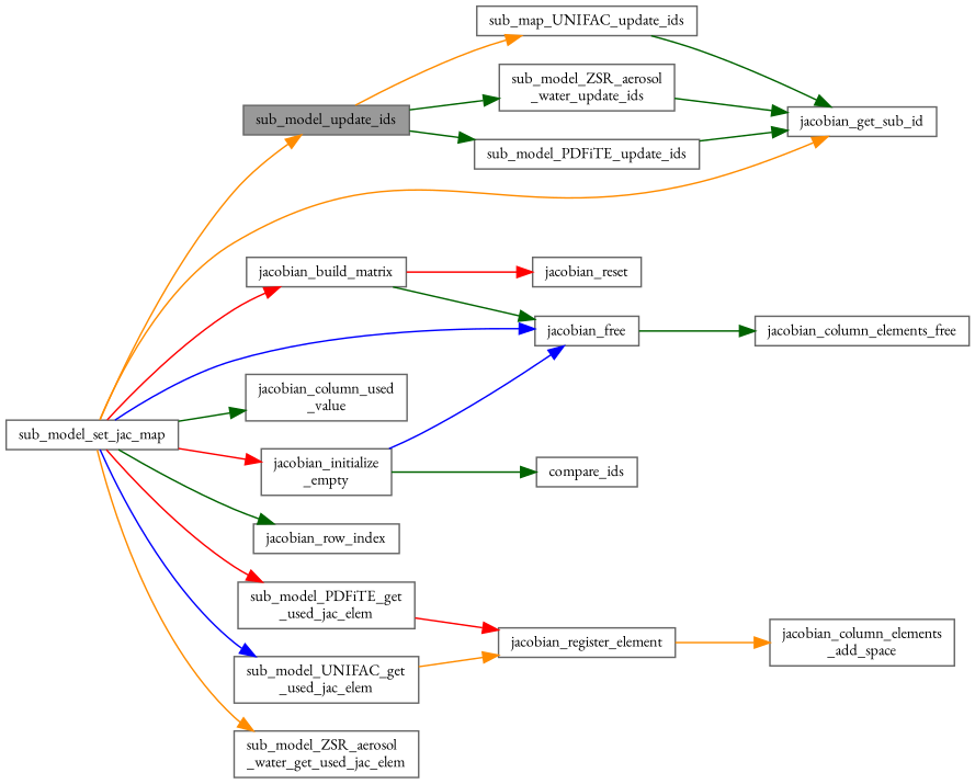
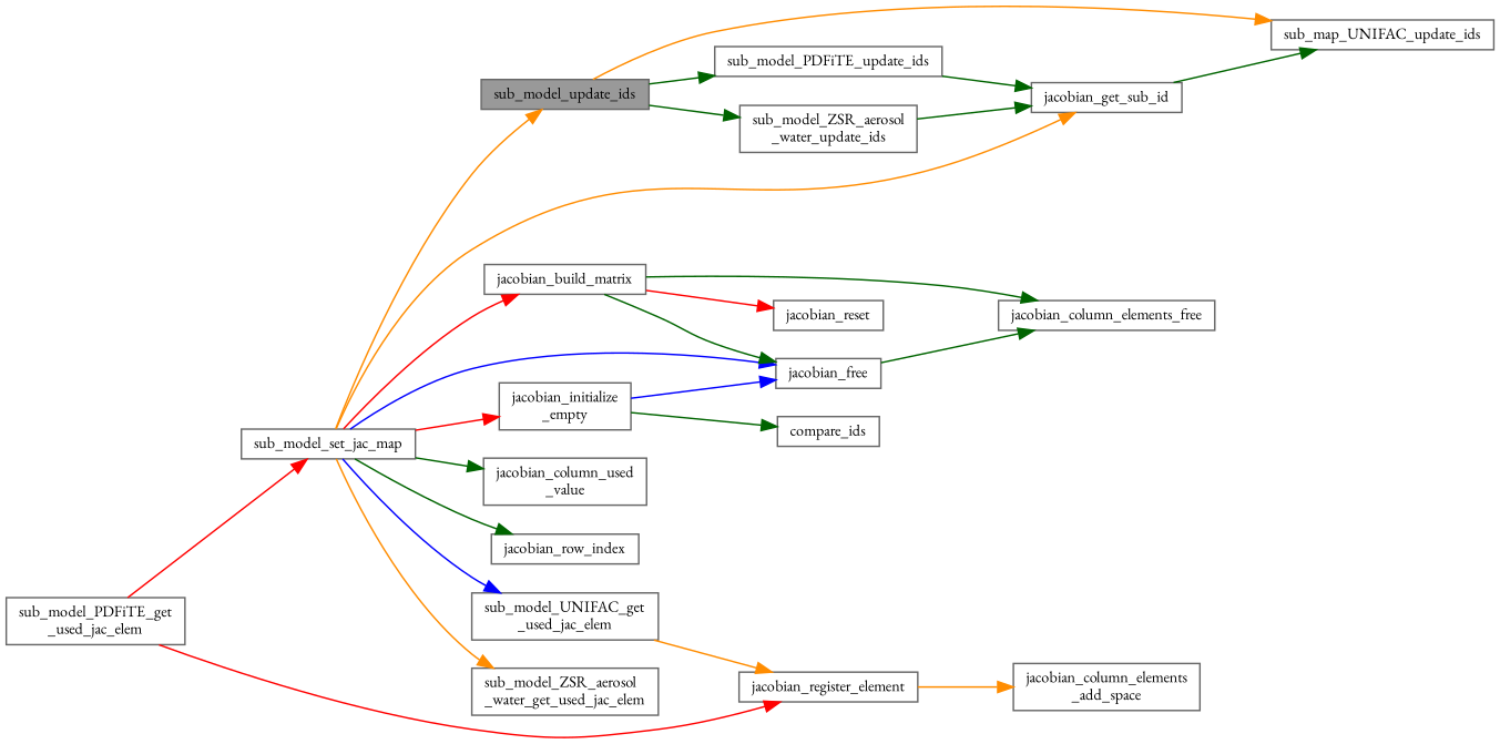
  digraph {
    fontname="EB Garamond"
    rankdir=LR
    node [color=grey40 fillcolor=white fontname="EB Garamond" fontsize=10 shape=box style=filled]
    edge [color=darkgreen fontname="EB Garamond" fontsize=10 labelfontname=Helvetica labelfontsize=10 style=solid]
    n1 [color=gray40 fillcolor=grey60 fontcolor=black height=0.2 label=sub_model_update_ids width=0.4]
    n2 [height=0.2 label=sub_model_PDFiTE_update_ids width=0.4]
    n3 [height=0.2 label=sub_map_UNIFAC_update_ids width=0.4]
    n4 [height=0.2 label="sub_model_ZSR_aerosol\l_water_update_ids" width=0.4]
    n5 [height=0.2 label=jacobian_get_sub_id width=0.4]
    n6 [height=0.2 label=sub_model_set_jac_map width=0.4]
    n7 [height=0.2 label=jacobian_build_matrix width=0.4]
    n8 [height=0.2 label=jacobian_free width=0.4]
    n9 [height=0.2 label="jacobian_column_used\l_value" width=0.4]
    n10 [height=0.2 label="jacobian_initialize\l_empty" width=0.4]
    n11 [height=0.2 label=jacobian_row_index width=0.4]
    n12 [height=0.2 label="sub_model_PDFiTE_get\l_used_jac_elem" width=0.4]
    n13 [height=0.2 label="sub_model_UNIFAC_get\l_used_jac_elem" width=0.4]
    n14 [height=0.2 label="sub_model_ZSR_aerosol\l_water_get_used_jac_elem" width=0.4]
    n15 [height=0.2 label=jacobian_column_elements_free width=0.4]
    n16 [height=0.2 label=jacobian_reset width=0.4]
    n17 [height=0.2 label=compare_ids width=0.4]
    n18 [height=0.2 label=jacobian_register_element width=0.4]
    n19 [height=0.2 label="jacobian_column_elements\l_add_space" width=0.4]
    n1 -> n2
    n1 -> n3 [color=darkorange]
    n1 -> n4
    n2 -> n5
-   n3 -> n5
+   n5 -> n3
    n4 -> n5
    n6 -> n1 [color=darkorange]
    n6 -> n5 [color=darkorange]
    n6 -> n7 [color=red]
    n6 -> n8 [color=blue]
    n6 -> n9
    n6 -> n10 [color=red]
    n6 -> n11
-   n6 -> n12 [color=red]
+   n12 -> n6 [color=red]
    n6 -> n13 [color=blue]
    n6 -> n14 [color=darkorange]
    n7 -> n8
+   n7 -> n15
    n7 -> n16 [color=red]
    n8 -> n15
    n10 -> n8 [color=blue]
    n10 -> n17
    n12 -> n18 [color=red]
    n13 -> n18 [color=darkorange]
    n18 -> n19 [color=darkorange]
  }
